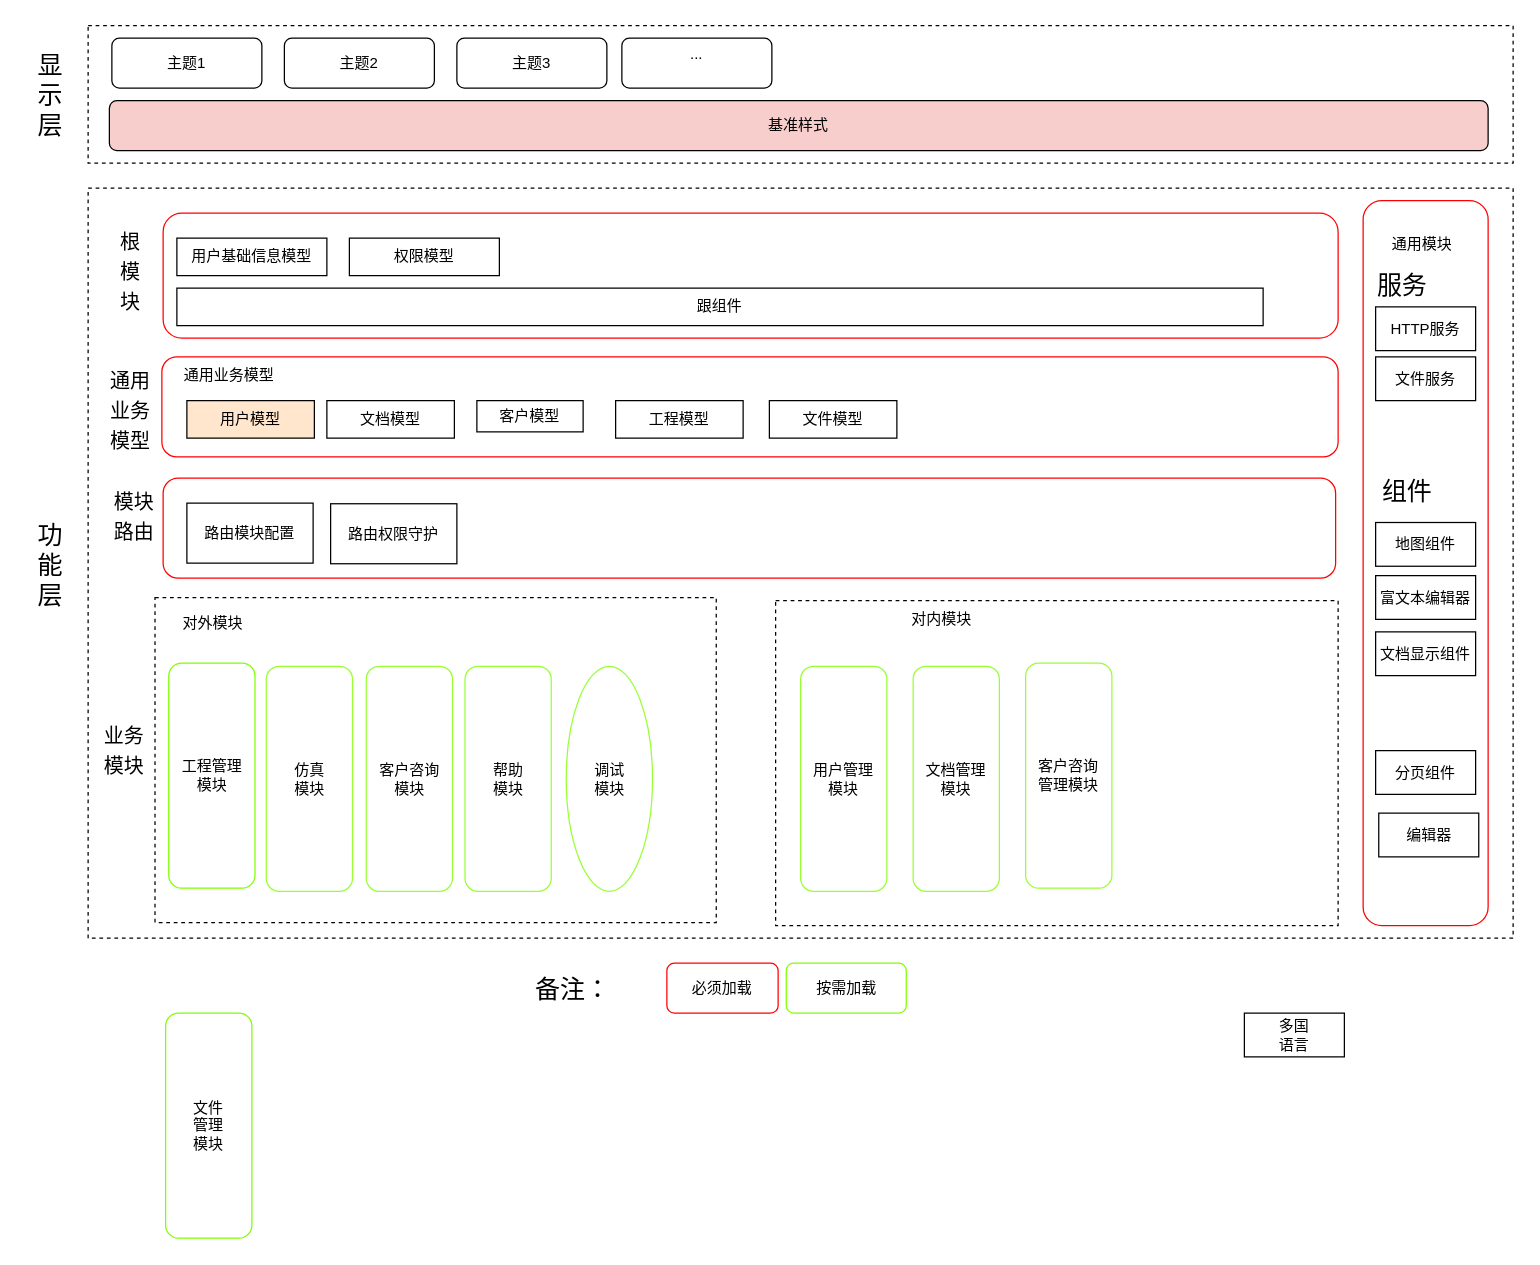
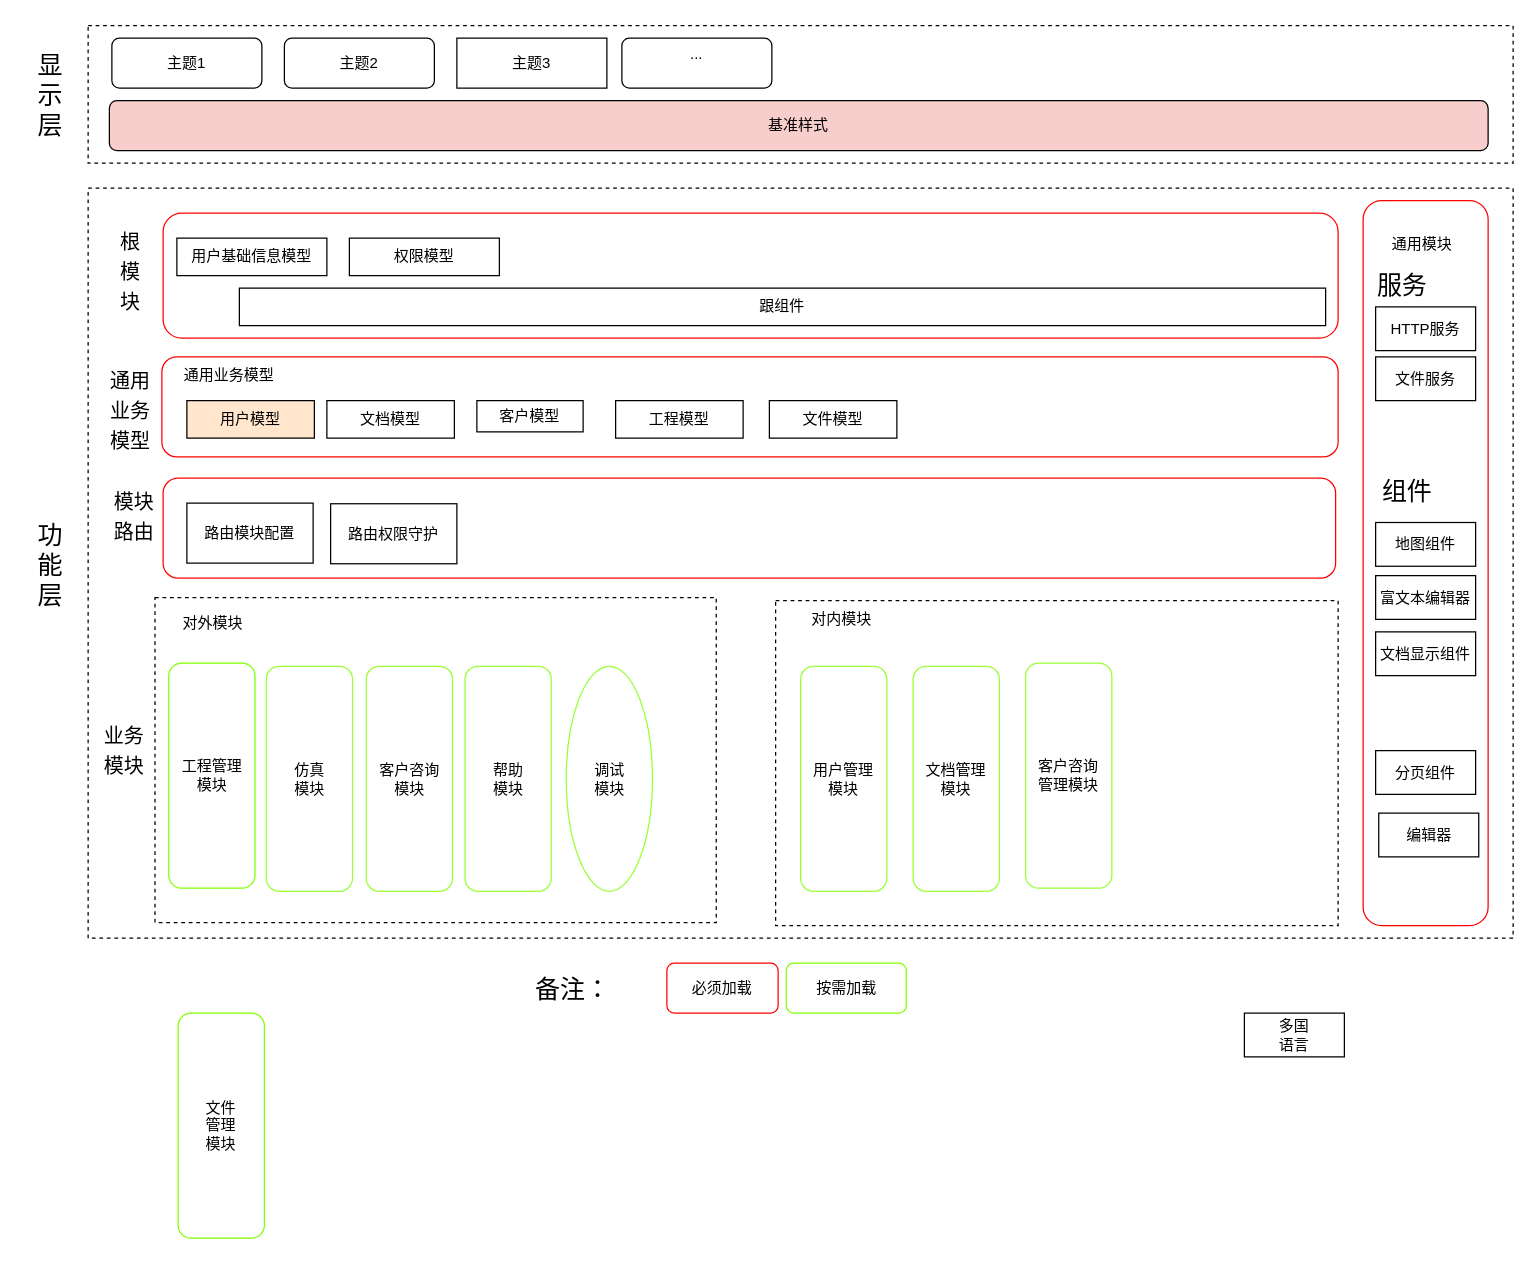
  <mxCell id="0" />
  <mxCell id="1" parent="0" />
  <mxCell id="2" value="" style="rounded=0;whiteSpace=wrap;html=1;dashed=1;" vertex="1" parent="1"><mxGeometry x="70" y="20" width="1140" height="110" as="geometry" /></mxCell>
  <mxCell id="3" value="显示层&lt;br style=&quot;font-size: 20px;&quot;&gt;" style="text;html=1;strokeColor=none;fillColor=none;align=center;verticalAlign=middle;whiteSpace=wrap;rounded=0;fontSize=20;" vertex="1" parent="1"><mxGeometry x="20" y="65" width="40" height="20" as="geometry" /></mxCell>
  <mxCell id="4" value="基准样式&lt;br&gt;" style="rounded=1;whiteSpace=wrap;html=1;fillColor=#f8cecc;" vertex="1" parent="1"><mxGeometry x="87" y="80" width="1103" height="40" as="geometry" /></mxCell>
  <mxCell id="5" value="主题1&lt;br&gt;" style="rounded=1;whiteSpace=wrap;html=1;" vertex="1" parent="1"><mxGeometry x="89" y="30" width="120" height="40" as="geometry" /></mxCell>
  <mxCell id="6" value="主题2" style="rounded=1;whiteSpace=wrap;html=1;" vertex="1" parent="1"><mxGeometry x="227" y="30" width="120" height="40" as="geometry" /></mxCell>
- <mxCell id="7" value="主题3&lt;br&gt;" style="rounded=1;whiteSpace=wrap;html=1;" vertex="1" parent="1"><mxGeometry x="365" y="30" width="120" height="40" as="geometry" /></mxCell>
+ <mxCell id="7" value="主题3&lt;br&gt;" style="whiteSpace=wrap;html=1;rounded=0;" vertex="1" parent="1"><mxGeometry x="365" y="30" width="120" height="40" as="geometry" /></mxCell>
  <mxCell id="8" value="...&lt;br&gt;&lt;br&gt;" style="rounded=1;whiteSpace=wrap;html=1;" vertex="1" parent="1"><mxGeometry x="497" y="30" width="120" height="40" as="geometry" /></mxCell>
  <mxCell id="9" value="" style="rounded=0;whiteSpace=wrap;html=1;dashed=1;" vertex="1" parent="1"><mxGeometry x="70" y="150" width="1140" height="600" as="geometry" /></mxCell>
  <mxCell id="10" value="" style="rounded=1;whiteSpace=wrap;html=1;strokeColor=#FF0000;" vertex="1" parent="1"><mxGeometry x="130" y="170" width="940" height="100" as="geometry" /></mxCell>
  <mxCell id="11" value="" style="rounded=1;whiteSpace=wrap;html=1;strokeColor=#FF0000;" vertex="1" parent="1"><mxGeometry x="1090" y="160" width="100" height="580" as="geometry" /></mxCell>
  <mxCell id="12" value="" style="rounded=0;whiteSpace=wrap;html=1;dashed=1;" vertex="1" parent="1"><mxGeometry x="123.5" y="477.5" width="449" height="260" as="geometry" /></mxCell>
  <mxCell id="13" value="" style="rounded=0;whiteSpace=wrap;html=1;dashed=1;" vertex="1" parent="1"><mxGeometry x="620" y="480" width="450" height="260" as="geometry" /></mxCell>
  <mxCell id="14" value="对外模块" style="text;html=1;strokeColor=none;fillColor=none;align=center;verticalAlign=middle;whiteSpace=wrap;rounded=0;" vertex="1" parent="1"><mxGeometry x="134.5" y="487.5" width="70" height="20" as="geometry" /></mxCell>
- <mxCell id="15" value="对内模块" style="text;html=1;strokeColor=none;fillColor=none;align=center;verticalAlign=middle;whiteSpace=wrap;rounded=0;" vertex="1" parent="1"><mxGeometry x="718" y="485" width="70" height="20" as="geometry" /></mxCell>
+ <mxCell id="15" value="对内模块" style="text;html=1;strokeColor=none;fillColor=none;align=center;verticalAlign=middle;whiteSpace=wrap;rounded=0;" vertex="1" parent="1"><mxGeometry x="638" y="485" width="70" height="20" as="geometry" /></mxCell>
  <mxCell id="16" value="通用模块" style="text;html=1;strokeColor=none;fillColor=none;align=center;verticalAlign=middle;whiteSpace=wrap;rounded=0;" vertex="1" parent="1"><mxGeometry x="1105" y="185" width="65" height="20" as="geometry" /></mxCell>
  <mxCell id="17" value="功能层&lt;br style=&quot;font-size: 20px;&quot;&gt;" style="text;html=1;strokeColor=none;fillColor=none;align=center;verticalAlign=middle;whiteSpace=wrap;rounded=0;fontSize=20;" vertex="1" parent="1"><mxGeometry x="20" y="440.5" width="40" height="20" as="geometry" /></mxCell>
  <mxCell id="18" value="HTTP服务" style="rounded=0;whiteSpace=wrap;html=1;" vertex="1" parent="1"><mxGeometry x="1100" y="245" width="80" height="35" as="geometry" /></mxCell>
  <mxCell id="19" value="富文本编辑器" style="rounded=0;whiteSpace=wrap;html=1;" vertex="1" parent="1"><mxGeometry x="1100" y="460" width="80" height="35" as="geometry" /></mxCell>
  <mxCell id="20" value="文档显示组件" style="rounded=0;whiteSpace=wrap;html=1;" vertex="1" parent="1"><mxGeometry x="1100" y="505" width="80" height="35" as="geometry" /></mxCell>
  <mxCell id="21" value="分页组件" style="rounded=0;whiteSpace=wrap;html=1;" vertex="1" parent="1"><mxGeometry x="1100" y="600" width="80" height="35" as="geometry" /></mxCell>
  <mxCell id="22" value="用户基础信息模型" style="rounded=0;whiteSpace=wrap;html=1;" vertex="1" parent="1"><mxGeometry x="141" y="190" width="120" height="30" as="geometry" /></mxCell>
  <mxCell id="23" value="权限模型" style="rounded=0;whiteSpace=wrap;html=1;" vertex="1" parent="1"><mxGeometry x="279" y="190" width="120" height="30" as="geometry" /></mxCell>
- <mxCell id="24" value="跟组件" style="rounded=0;whiteSpace=wrap;html=1;" vertex="1" parent="1"><mxGeometry x="141" y="230" width="869" height="30" as="geometry" /></mxCell>
+ <mxCell id="24" value="跟组件" style="rounded=0;whiteSpace=wrap;html=1;" vertex="1" parent="1"><mxGeometry x="191" y="230" width="869" height="30" as="geometry" /></mxCell>
  <mxCell id="25" value="工程管理&lt;br&gt;模块" style="rounded=1;whiteSpace=wrap;html=1;strokeColor=#80FF00;" vertex="1" parent="1"><mxGeometry x="134.5" y="530" width="69" height="180" as="geometry" /></mxCell>
  <mxCell id="26" value="仿真&lt;br&gt;模块" style="rounded=1;whiteSpace=wrap;html=1;strokeColor=#99FF33;" vertex="1" parent="1"><mxGeometry x="212.5" y="532.5" width="69" height="180" as="geometry" /></mxCell>
  <mxCell id="27" value="客户咨询&lt;br&gt;模块" style="rounded=1;whiteSpace=wrap;html=1;strokeColor=#99FF33;" vertex="1" parent="1"><mxGeometry x="292.5" y="532.5" width="69" height="180" as="geometry" /></mxCell>
  <mxCell id="28" value="用户管理&lt;br&gt;模块" style="rounded=1;whiteSpace=wrap;html=1;strokeColor=#99FF33;" vertex="1" parent="1"><mxGeometry x="640" y="532.5" width="69" height="180" as="geometry" /></mxCell>
  <mxCell id="29" value="文档管理&lt;br&gt;模块" style="rounded=1;whiteSpace=wrap;html=1;strokeColor=#99FF33;" vertex="1" parent="1"><mxGeometry x="730" y="532.5" width="69" height="180" as="geometry" /></mxCell>
  <mxCell id="30" value="客户咨询&lt;br&gt;管理模块" style="rounded=1;whiteSpace=wrap;html=1;strokeColor=#99FF33;" vertex="1" parent="1"><mxGeometry x="820" y="530" width="69" height="180" as="geometry" /></mxCell>
  <mxCell id="31" value="帮助&lt;br&gt;模块" style="rounded=1;whiteSpace=wrap;html=1;strokeColor=#99FF33;" vertex="1" parent="1"><mxGeometry x="371.5" y="532.5" width="69" height="180" as="geometry" /></mxCell>
  <mxCell id="32" value="调试&lt;br&gt;模块&lt;br&gt;" style="ellipse;whiteSpace=wrap;html=1;strokeColor=#99FF33;" vertex="1" parent="1"><mxGeometry x="452.5" y="532.5" width="69" height="180" as="geometry" /></mxCell>
  <mxCell id="33" value="文件服务" style="rounded=0;whiteSpace=wrap;html=1;" vertex="1" parent="1"><mxGeometry x="1100" y="285" width="80" height="35" as="geometry" /></mxCell>
  <mxCell id="34" value="" style="rounded=1;whiteSpace=wrap;html=1;strokeColor=#FF0000;" vertex="1" parent="1"><mxGeometry x="129" y="285" width="941" height="80" as="geometry" /></mxCell>
  <mxCell id="35" value="地图组件" style="rounded=0;whiteSpace=wrap;html=1;" vertex="1" parent="1"><mxGeometry x="1100" y="417.5" width="80" height="35" as="geometry" /></mxCell>
  <mxCell id="36" value="通用业务模型" style="text;html=1;strokeColor=none;fillColor=none;align=center;verticalAlign=middle;whiteSpace=wrap;rounded=0;" vertex="1" parent="1"><mxGeometry x="137" y="290" width="92" height="20" as="geometry" /></mxCell>
  <mxCell id="37" value="用户模型&lt;br&gt;" style="rounded=0;whiteSpace=wrap;html=1;fillColor=#ffe6cc;" vertex="1" parent="1"><mxGeometry x="149" y="320" width="102" height="30" as="geometry" /></mxCell>
  <mxCell id="38" value="文档模型" style="rounded=0;whiteSpace=wrap;html=1;" vertex="1" parent="1"><mxGeometry x="261" y="320" width="102" height="30" as="geometry" /></mxCell>
  <mxCell id="39" value="客户模型" style="rounded=0;whiteSpace=wrap;html=1;" vertex="1" parent="1"><mxGeometry x="381" y="320" width="85" height="25" as="geometry" /></mxCell>
  <mxCell id="40" value="工程模型" style="rounded=0;whiteSpace=wrap;html=1;" vertex="1" parent="1"><mxGeometry x="492" y="320" width="102" height="30" as="geometry" /></mxCell>
  <mxCell id="41" value="&lt;font style=&quot;font-size: 16px&quot;&gt;根&lt;br&gt;模&lt;br&gt;块&lt;/font&gt;" style="text;html=1;fontSize=20;" vertex="1" parent="1"><mxGeometry x="93.5" y="173" width="25" height="87" as="geometry" /></mxCell>
  <mxCell id="42" value="&lt;span style=&quot;font-size: 16px&quot;&gt;通用&lt;br&gt;业务&lt;br&gt;模型&lt;/span&gt;" style="text;html=1;fontSize=20;" vertex="1" parent="1"><mxGeometry x="86" y="284" width="25" height="87" as="geometry" /></mxCell>
  <mxCell id="43" value="&lt;span style=&quot;font-size: 16px&quot;&gt;业务&lt;br&gt;模块&lt;/span&gt;&lt;br&gt;" style="text;html=1;fontSize=20;" vertex="1" parent="1"><mxGeometry x="81" y="568" width="25" height="87" as="geometry" /></mxCell>
  <mxCell id="44" value="按需加载" style="rounded=1;whiteSpace=wrap;html=1;strokeColor=#80FF00;" vertex="1" parent="1"><mxGeometry x="628.5" y="770" width="96" height="40" as="geometry" /></mxCell>
  <mxCell id="45" value="必须加载" style="rounded=1;whiteSpace=wrap;html=1;strokeColor=#FF0000;" vertex="1" parent="1"><mxGeometry x="533" y="770" width="89" height="40" as="geometry" /></mxCell>
  <mxCell id="46" value="备注：" style="text;html=1;strokeColor=none;fillColor=none;align=center;verticalAlign=middle;whiteSpace=wrap;rounded=0;fontSize=20;" vertex="1" parent="1"><mxGeometry x="413" y="780" width="90" height="20" as="geometry" /></mxCell>
  <mxCell id="47" value="" style="rounded=1;whiteSpace=wrap;html=1;strokeColor=#FF0000;" vertex="1" parent="1"><mxGeometry x="130" y="382" width="938" height="80" as="geometry" /></mxCell>
  <mxCell id="48" value="&lt;span style=&quot;font-size: 16px&quot;&gt;模块&lt;br&gt;路由&lt;/span&gt;&lt;br&gt;" style="text;html=1;fontSize=20;" vertex="1" parent="1"><mxGeometry x="89" y="381" width="25" height="87" as="geometry" /></mxCell>
  <mxCell id="49" value="服务" style="text;html=1;strokeColor=none;fillColor=none;align=center;verticalAlign=middle;whiteSpace=wrap;rounded=0;fontSize=20;" vertex="1" parent="1"><mxGeometry x="1093" y="217" width="57" height="20" as="geometry" /></mxCell>
  <mxCell id="50" value="组件" style="text;html=1;strokeColor=none;fillColor=none;align=center;verticalAlign=middle;whiteSpace=wrap;rounded=0;fontSize=20;" vertex="1" parent="1"><mxGeometry x="1097" y="382" width="57" height="20" as="geometry" /></mxCell>
  <mxCell id="51" value="路由模块配置" style="rounded=0;whiteSpace=wrap;html=1;strokeWidth=1;" vertex="1" parent="1"><mxGeometry x="149" y="402" width="101" height="48" as="geometry" /></mxCell>
  <mxCell id="52" value="路由权限守护" style="rounded=0;whiteSpace=wrap;html=1;strokeWidth=1;" vertex="1" parent="1"><mxGeometry x="264" y="402.5" width="101" height="48" as="geometry" /></mxCell>
- <mxCell id="53" value="文件&lt;br&gt;管理&lt;br&gt;模块" style="rounded=1;whiteSpace=wrap;html=1;strokeColor=#80FF00;" vertex="1" parent="1"><mxGeometry x="132" y="810" width="69" height="180" as="geometry" /></mxCell>
+ <mxCell id="53" value="文件&lt;br&gt;管理&lt;br&gt;模块" style="rounded=1;whiteSpace=wrap;html=1;strokeColor=#80FF00;" vertex="1" parent="1"><mxGeometry x="142" y="810" width="69" height="180" as="geometry" /></mxCell>
  <mxCell id="54" value="编辑器" style="rounded=0;whiteSpace=wrap;html=1;" vertex="1" parent="1"><mxGeometry x="1102.5" y="650" width="80" height="35" as="geometry" /></mxCell>
  <mxCell id="55" value="文件模型" style="rounded=0;whiteSpace=wrap;html=1;" vertex="1" parent="1"><mxGeometry x="615" y="320" width="102" height="30" as="geometry" /></mxCell>
  <mxCell id="56" value="多国&lt;br&gt;语言&lt;br&gt;" style="rounded=0;whiteSpace=wrap;html=1;" vertex="1" parent="1"><mxGeometry x="995" y="810" width="80" height="35" as="geometry" /></mxCell>
